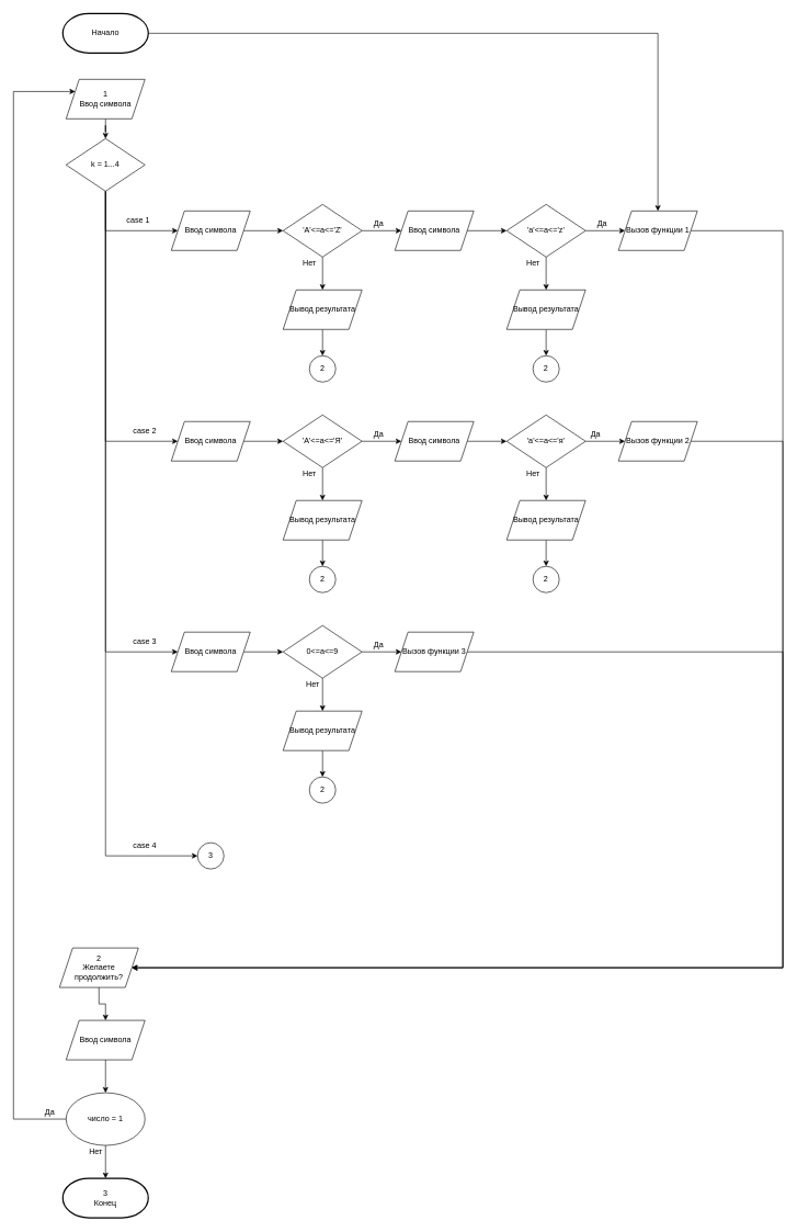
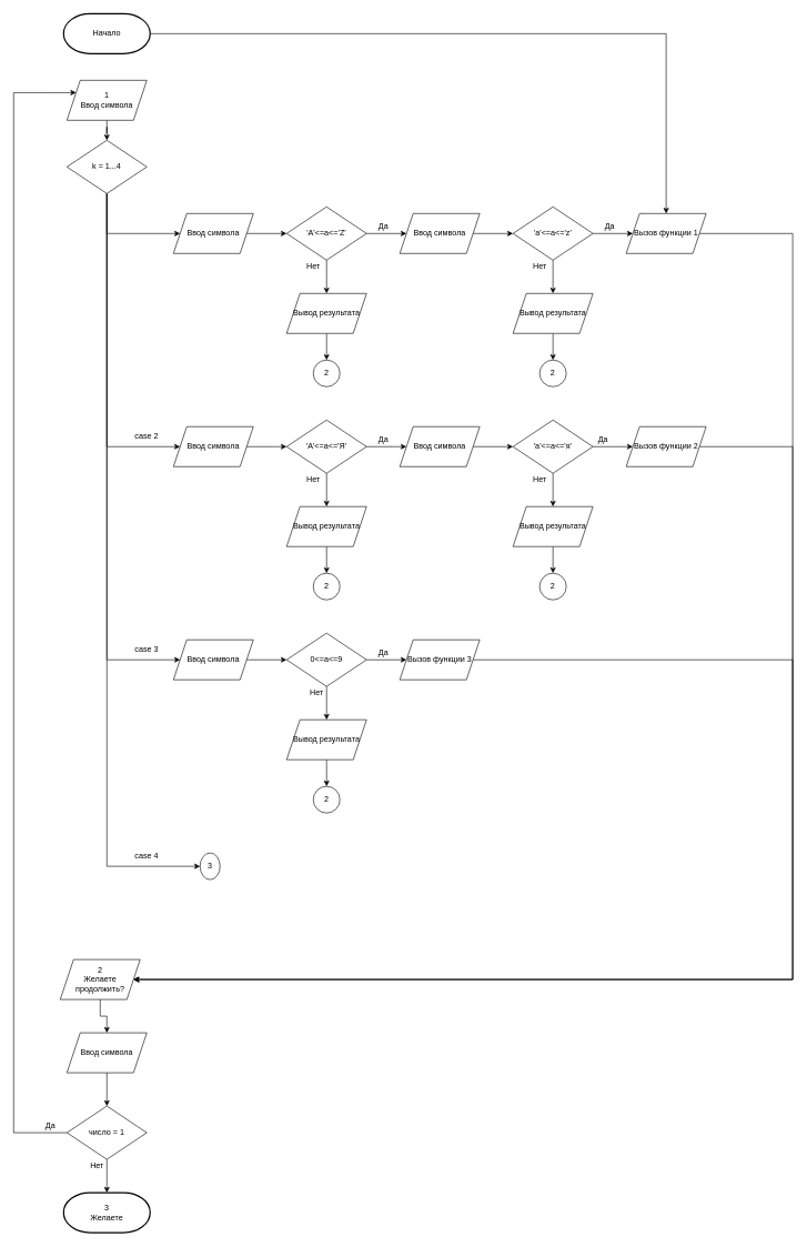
  <mxCell id="0" />
  <mxCell id="1" parent="0" />
  <mxCell id="2" value="" style="edgeStyle=orthogonalEdgeStyle;rounded=0;orthogonalLoop=1;jettySize=auto;html=1;" parent="1" source="3" target="22" edge="1"><mxGeometry relative="1" as="geometry" /></mxCell>
  <mxCell id="3" value="Начало" style="strokeWidth=2;html=1;shape=mxgraph.flowchart.terminator;whiteSpace=wrap;" parent="1" vertex="1"><mxGeometry x="95" y="20" width="130" height="60" as="geometry" /></mxCell>
  <mxCell id="4" value="" style="edgeStyle=orthogonalEdgeStyle;rounded=0;orthogonalLoop=1;jettySize=auto;html=1;" parent="1" source="5" target="10" edge="1"><mxGeometry relative="1" as="geometry" /></mxCell>
  <mxCell id="5" value="1&lt;br&gt;Ввод символа" style="shape=parallelogram;perimeter=parallelogramPerimeter;whiteSpace=wrap;html=1;fixedSize=1;" parent="1" vertex="1"><mxGeometry x="100" y="120" width="120" height="60" as="geometry" /></mxCell>
  <mxCell id="6" style="edgeStyle=orthogonalEdgeStyle;rounded=0;orthogonalLoop=1;jettySize=auto;html=1;exitX=0.5;exitY=1;exitDx=0;exitDy=0;entryX=0;entryY=0.5;entryDx=0;entryDy=0;" parent="1" source="10" target="12" edge="1"><mxGeometry relative="1" as="geometry"><Array as="points"><mxPoint x="160" y="350" /></Array></mxGeometry></mxCell>
  <mxCell id="7" style="edgeStyle=orthogonalEdgeStyle;rounded=0;orthogonalLoop=1;jettySize=auto;html=1;exitX=0.5;exitY=1;exitDx=0;exitDy=0;entryX=0;entryY=0.5;entryDx=0;entryDy=0;" parent="1" source="10" target="30" edge="1"><mxGeometry relative="1" as="geometry"><Array as="points"><mxPoint x="160" y="670" /></Array></mxGeometry></mxCell>
  <mxCell id="8" style="edgeStyle=orthogonalEdgeStyle;rounded=0;orthogonalLoop=1;jettySize=auto;html=1;exitX=0.5;exitY=1;exitDx=0;exitDy=0;entryX=0;entryY=0.5;entryDx=0;entryDy=0;" parent="1" source="10" target="48" edge="1"><mxGeometry relative="1" as="geometry"><Array as="points"><mxPoint x="160" y="990" /></Array></mxGeometry></mxCell>
  <mxCell id="9" style="edgeStyle=orthogonalEdgeStyle;rounded=0;orthogonalLoop=1;jettySize=auto;html=1;exitX=0.5;exitY=1;exitDx=0;exitDy=0;entryX=0;entryY=0.5;entryDx=0;entryDy=0;" parent="1" source="10" target="55" edge="1"><mxGeometry relative="1" as="geometry" /></mxCell>
  <mxCell id="10" value="k = 1...4" style="rhombus;whiteSpace=wrap;html=1;" parent="1" vertex="1"><mxGeometry x="100" y="210" width="120" height="80" as="geometry" /></mxCell>
  <mxCell id="11" value="" style="edgeStyle=orthogonalEdgeStyle;rounded=0;orthogonalLoop=1;jettySize=auto;html=1;" parent="1" source="12" target="15" edge="1"><mxGeometry relative="1" as="geometry" /></mxCell>
  <mxCell id="12" value="Ввод символа" style="shape=parallelogram;perimeter=parallelogramPerimeter;whiteSpace=wrap;html=1;fixedSize=1;" parent="1" vertex="1"><mxGeometry x="260" y="320" width="120" height="60" as="geometry" /></mxCell>
  <mxCell id="13" value="" style="edgeStyle=orthogonalEdgeStyle;rounded=0;orthogonalLoop=1;jettySize=auto;html=1;" parent="1" source="15" target="17" edge="1"><mxGeometry relative="1" as="geometry" /></mxCell>
  <mxCell id="14" value="" style="edgeStyle=orthogonalEdgeStyle;rounded=0;orthogonalLoop=1;jettySize=auto;html=1;" parent="1" source="15" target="26" edge="1"><mxGeometry relative="1" as="geometry" /></mxCell>
  <mxCell id="15" value="'A'&amp;lt;=a&amp;lt;='Z'" style="rhombus;whiteSpace=wrap;html=1;" parent="1" vertex="1"><mxGeometry x="430" y="310" width="120" height="80" as="geometry" /></mxCell>
  <mxCell id="16" value="" style="edgeStyle=orthogonalEdgeStyle;rounded=0;orthogonalLoop=1;jettySize=auto;html=1;" parent="1" source="17" target="20" edge="1"><mxGeometry relative="1" as="geometry" /></mxCell>
  <mxCell id="17" value="Ввод символа" style="shape=parallelogram;perimeter=parallelogramPerimeter;whiteSpace=wrap;html=1;fixedSize=1;" parent="1" vertex="1"><mxGeometry x="600" y="320" width="120" height="60" as="geometry" /></mxCell>
  <mxCell id="18" value="" style="edgeStyle=orthogonalEdgeStyle;rounded=0;orthogonalLoop=1;jettySize=auto;html=1;" parent="1" source="20" target="22" edge="1"><mxGeometry relative="1" as="geometry" /></mxCell>
  <mxCell id="19" value="" style="edgeStyle=orthogonalEdgeStyle;rounded=0;orthogonalLoop=1;jettySize=auto;html=1;" parent="1" source="20" target="24" edge="1"><mxGeometry relative="1" as="geometry" /></mxCell>
  <mxCell id="20" value="'a'&amp;lt;=a&amp;lt;='z'" style="rhombus;whiteSpace=wrap;html=1;" parent="1" vertex="1"><mxGeometry x="770" y="310" width="120" height="80" as="geometry" /></mxCell>
  <mxCell id="21" style="edgeStyle=orthogonalEdgeStyle;rounded=0;orthogonalLoop=1;jettySize=auto;html=1;exitX=1;exitY=0.5;exitDx=0;exitDy=0;entryX=1;entryY=0.5;entryDx=0;entryDy=0;" parent="1" source="22" target="59" edge="1"><mxGeometry relative="1" as="geometry"><Array as="points"><mxPoint x="1190" y="350" /><mxPoint x="1190" y="1470" /></Array></mxGeometry></mxCell>
  <mxCell id="22" value="Вызов функции 1" style="shape=parallelogram;perimeter=parallelogramPerimeter;whiteSpace=wrap;html=1;fixedSize=1;" parent="1" vertex="1"><mxGeometry x="940" y="320" width="120" height="60" as="geometry" /></mxCell>
  <mxCell id="23" value="" style="edgeStyle=orthogonalEdgeStyle;rounded=0;orthogonalLoop=1;jettySize=auto;html=1;" parent="1" source="24" target="28" edge="1"><mxGeometry relative="1" as="geometry" /></mxCell>
  <mxCell id="24" value="Вывод результата" style="shape=parallelogram;perimeter=parallelogramPerimeter;whiteSpace=wrap;html=1;fixedSize=1;" parent="1" vertex="1"><mxGeometry x="770" y="440" width="120" height="60" as="geometry" /></mxCell>
  <mxCell id="25" style="edgeStyle=orthogonalEdgeStyle;rounded=0;orthogonalLoop=1;jettySize=auto;html=1;exitX=0.5;exitY=1;exitDx=0;exitDy=0;entryX=0.5;entryY=0;entryDx=0;entryDy=0;" parent="1" source="26" target="27" edge="1"><mxGeometry relative="1" as="geometry" /></mxCell>
  <mxCell id="26" value="Вывод результата" style="shape=parallelogram;perimeter=parallelogramPerimeter;whiteSpace=wrap;html=1;fixedSize=1;" parent="1" vertex="1"><mxGeometry x="430" y="440" width="120" height="60" as="geometry" /></mxCell>
  <mxCell id="27" value="2" style="ellipse;whiteSpace=wrap;html=1;aspect=fixed;" parent="1" vertex="1"><mxGeometry x="470" y="540" width="40" height="40" as="geometry" /></mxCell>
  <mxCell id="28" value="2" style="ellipse;whiteSpace=wrap;html=1;aspect=fixed;" parent="1" vertex="1"><mxGeometry x="810" y="540" width="40" height="40" as="geometry" /></mxCell>
  <mxCell id="29" value="" style="edgeStyle=orthogonalEdgeStyle;rounded=0;orthogonalLoop=1;jettySize=auto;html=1;" parent="1" source="30" target="33" edge="1"><mxGeometry relative="1" as="geometry" /></mxCell>
  <mxCell id="30" value="Ввод символа" style="shape=parallelogram;perimeter=parallelogramPerimeter;whiteSpace=wrap;html=1;fixedSize=1;" parent="1" vertex="1"><mxGeometry x="260" y="640" width="120" height="60" as="geometry" /></mxCell>
  <mxCell id="31" value="" style="edgeStyle=orthogonalEdgeStyle;rounded=0;orthogonalLoop=1;jettySize=auto;html=1;" parent="1" source="33" target="35" edge="1"><mxGeometry relative="1" as="geometry" /></mxCell>
  <mxCell id="32" value="" style="edgeStyle=orthogonalEdgeStyle;rounded=0;orthogonalLoop=1;jettySize=auto;html=1;" parent="1" source="33" target="44" edge="1"><mxGeometry relative="1" as="geometry" /></mxCell>
  <mxCell id="33" value="'A'&amp;lt;=a&amp;lt;='Я'" style="rhombus;whiteSpace=wrap;html=1;" parent="1" vertex="1"><mxGeometry x="430" y="630" width="120" height="80" as="geometry" /></mxCell>
  <mxCell id="34" value="" style="edgeStyle=orthogonalEdgeStyle;rounded=0;orthogonalLoop=1;jettySize=auto;html=1;" parent="1" source="35" target="38" edge="1"><mxGeometry relative="1" as="geometry" /></mxCell>
  <mxCell id="35" value="Ввод символа" style="shape=parallelogram;perimeter=parallelogramPerimeter;whiteSpace=wrap;html=1;fixedSize=1;" parent="1" vertex="1"><mxGeometry x="600" y="640" width="120" height="60" as="geometry" /></mxCell>
  <mxCell id="36" value="" style="edgeStyle=orthogonalEdgeStyle;rounded=0;orthogonalLoop=1;jettySize=auto;html=1;" parent="1" source="38" target="40" edge="1"><mxGeometry relative="1" as="geometry" /></mxCell>
  <mxCell id="37" value="" style="edgeStyle=orthogonalEdgeStyle;rounded=0;orthogonalLoop=1;jettySize=auto;html=1;" parent="1" source="38" target="42" edge="1"><mxGeometry relative="1" as="geometry" /></mxCell>
  <mxCell id="38" value="'a'&amp;lt;=a&amp;lt;='я'" style="rhombus;whiteSpace=wrap;html=1;" parent="1" vertex="1"><mxGeometry x="770" y="630" width="120" height="80" as="geometry" /></mxCell>
  <mxCell id="39" style="edgeStyle=orthogonalEdgeStyle;rounded=0;orthogonalLoop=1;jettySize=auto;html=1;exitX=1;exitY=0.5;exitDx=0;exitDy=0;entryX=1;entryY=0.5;entryDx=0;entryDy=0;" parent="1" source="40" target="59" edge="1"><mxGeometry relative="1" as="geometry"><Array as="points"><mxPoint x="1190" y="670" /><mxPoint x="1190" y="1470" /></Array></mxGeometry></mxCell>
  <mxCell id="40" value="Вызов функции 2" style="shape=parallelogram;perimeter=parallelogramPerimeter;whiteSpace=wrap;html=1;fixedSize=1;" parent="1" vertex="1"><mxGeometry x="940" y="640" width="120" height="60" as="geometry" /></mxCell>
  <mxCell id="41" value="" style="edgeStyle=orthogonalEdgeStyle;rounded=0;orthogonalLoop=1;jettySize=auto;html=1;" parent="1" source="42" target="46" edge="1"><mxGeometry relative="1" as="geometry" /></mxCell>
  <mxCell id="42" value="Вывод результата" style="shape=parallelogram;perimeter=parallelogramPerimeter;whiteSpace=wrap;html=1;fixedSize=1;" parent="1" vertex="1"><mxGeometry x="770" y="760" width="120" height="60" as="geometry" /></mxCell>
  <mxCell id="43" style="edgeStyle=orthogonalEdgeStyle;rounded=0;orthogonalLoop=1;jettySize=auto;html=1;exitX=0.5;exitY=1;exitDx=0;exitDy=0;entryX=0.5;entryY=0;entryDx=0;entryDy=0;" parent="1" source="44" target="45" edge="1"><mxGeometry relative="1" as="geometry" /></mxCell>
  <mxCell id="44" value="Вывод результата" style="shape=parallelogram;perimeter=parallelogramPerimeter;whiteSpace=wrap;html=1;fixedSize=1;" parent="1" vertex="1"><mxGeometry x="430" y="760" width="120" height="60" as="geometry" /></mxCell>
  <mxCell id="45" value="2" style="ellipse;whiteSpace=wrap;html=1;aspect=fixed;" parent="1" vertex="1"><mxGeometry x="470" y="860" width="40" height="40" as="geometry" /></mxCell>
  <mxCell id="46" value="2" style="ellipse;whiteSpace=wrap;html=1;aspect=fixed;" parent="1" vertex="1"><mxGeometry x="810" y="860" width="40" height="40" as="geometry" /></mxCell>
  <mxCell id="47" value="" style="edgeStyle=orthogonalEdgeStyle;rounded=0;orthogonalLoop=1;jettySize=auto;html=1;" parent="1" source="48" target="51" edge="1"><mxGeometry relative="1" as="geometry" /></mxCell>
  <mxCell id="48" value="Ввод символа" style="shape=parallelogram;perimeter=parallelogramPerimeter;whiteSpace=wrap;html=1;fixedSize=1;" parent="1" vertex="1"><mxGeometry x="260" y="960" width="120" height="60" as="geometry" /></mxCell>
  <mxCell id="49" value="" style="edgeStyle=orthogonalEdgeStyle;rounded=0;orthogonalLoop=1;jettySize=auto;html=1;" parent="1" source="51" target="53" edge="1"><mxGeometry relative="1" as="geometry" /></mxCell>
  <mxCell id="50" value="" style="edgeStyle=orthogonalEdgeStyle;rounded=0;orthogonalLoop=1;jettySize=auto;html=1;" parent="1" source="51" target="57" edge="1"><mxGeometry relative="1" as="geometry" /></mxCell>
  <mxCell id="51" value="0&amp;lt;=a&amp;lt;=9" style="rhombus;whiteSpace=wrap;html=1;" parent="1" vertex="1"><mxGeometry x="430" y="950" width="120" height="80" as="geometry" /></mxCell>
  <mxCell id="52" style="edgeStyle=orthogonalEdgeStyle;rounded=0;orthogonalLoop=1;jettySize=auto;html=1;exitX=0.5;exitY=1;exitDx=0;exitDy=0;entryX=0.5;entryY=0;entryDx=0;entryDy=0;" parent="1" source="53" target="54" edge="1"><mxGeometry relative="1" as="geometry" /></mxCell>
  <mxCell id="53" value="Вывод результата" style="shape=parallelogram;perimeter=parallelogramPerimeter;whiteSpace=wrap;html=1;fixedSize=1;" parent="1" vertex="1"><mxGeometry x="430" y="1080" width="120" height="60" as="geometry" /></mxCell>
  <mxCell id="54" value="2" style="ellipse;whiteSpace=wrap;html=1;aspect=fixed;" parent="1" vertex="1"><mxGeometry x="470" y="1180" width="40" height="40" as="geometry" /></mxCell>
- <mxCell id="55" value="3" style="ellipse;whiteSpace=wrap;html=1;aspect=fixed;" parent="1" vertex="1"><mxGeometry x="300" y="1280" width="40" height="40" as="geometry" /></mxCell>
+ <mxCell id="55" value="3" style="ellipse;whiteSpace=wrap;html=1;aspect=fixed;" parent="1" vertex="1"><mxGeometry x="300" y="1280" width="30" height="40" as="geometry" /></mxCell>
  <mxCell id="56" style="edgeStyle=orthogonalEdgeStyle;rounded=0;orthogonalLoop=1;jettySize=auto;html=1;exitX=1;exitY=0.5;exitDx=0;exitDy=0;entryX=1;entryY=0.5;entryDx=0;entryDy=0;" parent="1" source="57" target="59" edge="1"><mxGeometry relative="1" as="geometry"><mxPoint x="200" y="1470" as="targetPoint" /><Array as="points"><mxPoint x="1190" y="990" /><mxPoint x="1190" y="1470" /></Array></mxGeometry></mxCell>
  <mxCell id="57" value="Вызов функции 3" style="shape=parallelogram;perimeter=parallelogramPerimeter;whiteSpace=wrap;html=1;fixedSize=1;" parent="1" vertex="1"><mxGeometry x="600" y="960" width="120" height="60" as="geometry" /></mxCell>
  <mxCell id="58" value="" style="edgeStyle=orthogonalEdgeStyle;rounded=0;orthogonalLoop=1;jettySize=auto;html=1;" parent="1" source="59" target="61" edge="1"><mxGeometry relative="1" as="geometry" /></mxCell>
  <mxCell id="59" value="2&lt;br&gt;Желаете продолжить?" style="shape=parallelogram;perimeter=parallelogramPerimeter;whiteSpace=wrap;html=1;fixedSize=1;" parent="1" vertex="1"><mxGeometry x="90" y="1440" width="120" height="60" as="geometry" /></mxCell>
  <mxCell id="60" value="" style="edgeStyle=orthogonalEdgeStyle;rounded=0;orthogonalLoop=1;jettySize=auto;html=1;" parent="1" source="61" target="64" edge="1"><mxGeometry relative="1" as="geometry" /></mxCell>
  <mxCell id="61" value="Ввод символа" style="shape=parallelogram;perimeter=parallelogramPerimeter;whiteSpace=wrap;html=1;fixedSize=1;" parent="1" vertex="1"><mxGeometry x="100" y="1550" width="120" height="60" as="geometry" /></mxCell>
  <mxCell id="62" value="" style="edgeStyle=orthogonalEdgeStyle;rounded=0;orthogonalLoop=1;jettySize=auto;html=1;" parent="1" source="64" target="65" edge="1"><mxGeometry relative="1" as="geometry" /></mxCell>
  <mxCell id="63" style="edgeStyle=orthogonalEdgeStyle;rounded=0;orthogonalLoop=1;jettySize=auto;html=1;exitX=0;exitY=0.5;exitDx=0;exitDy=0;entryX=0;entryY=0.25;entryDx=0;entryDy=0;" parent="1" source="64" target="5" edge="1"><mxGeometry relative="1" as="geometry"><Array as="points"><mxPoint x="20" y="1700" /><mxPoint x="20" y="138" /></Array></mxGeometry></mxCell>
- <mxCell id="64" value="число = 1" style="ellipse;whiteSpace=wrap;html=1;" parent="1" vertex="1"><mxGeometry x="100" y="1660" width="120" height="80" as="geometry" /></mxCell>
- <mxCell id="65" value="3&lt;br&gt;Конец" style="strokeWidth=2;html=1;shape=mxgraph.flowchart.terminator;whiteSpace=wrap;" parent="1" vertex="1"><mxGeometry x="95" y="1790" width="130" height="60" as="geometry" /></mxCell>
+ <mxCell id="64" value="число = 1" style="rhombus;whiteSpace=wrap;html=1;" parent="1" vertex="1"><mxGeometry x="100" y="1660" width="120" height="80" as="geometry" /></mxCell>
+ <mxCell id="65" value="3&lt;br&gt;Желаете" style="strokeWidth=2;html=1;shape=mxgraph.flowchart.terminator;whiteSpace=wrap;" parent="1" vertex="1"><mxGeometry x="95" y="1790" width="130" height="60" as="geometry" /></mxCell>
  <mxCell id="66" value="Да" style="text;html=1;align=center;verticalAlign=middle;resizable=0;points=[];autosize=1;strokeColor=none;fillColor=none;" parent="1" vertex="1"><mxGeometry x="60" y="1680" width="30" height="20" as="geometry" /></mxCell>
  <mxCell id="67" value="Нет" style="text;html=1;align=center;verticalAlign=middle;resizable=0;points=[];autosize=1;strokeColor=none;fillColor=none;" parent="1" vertex="1"><mxGeometry x="125" y="1740" width="40" height="20" as="geometry" /></mxCell>
  <mxCell id="68" value="Да" style="text;html=1;align=center;verticalAlign=middle;resizable=0;points=[];autosize=1;strokeColor=none;fillColor=none;" parent="1" vertex="1"><mxGeometry x="560" y="970" width="30" height="20" as="geometry" /></mxCell>
  <mxCell id="69" value="Нет" style="text;html=1;align=center;verticalAlign=middle;resizable=0;points=[];autosize=1;strokeColor=none;fillColor=none;" parent="1" vertex="1"><mxGeometry x="455" y="1030" width="40" height="20" as="geometry" /></mxCell>
  <mxCell id="70" value="Да" style="text;html=1;align=center;verticalAlign=middle;resizable=0;points=[];autosize=1;strokeColor=none;fillColor=none;" parent="1" vertex="1"><mxGeometry x="560" y="650" width="30" height="20" as="geometry" /></mxCell>
  <mxCell id="71" value="Нет" style="text;html=1;align=center;verticalAlign=middle;resizable=0;points=[];autosize=1;strokeColor=none;fillColor=none;" parent="1" vertex="1"><mxGeometry x="450" y="710" width="40" height="20" as="geometry" /></mxCell>
  <mxCell id="72" value="Нет" style="text;html=1;align=center;verticalAlign=middle;resizable=0;points=[];autosize=1;strokeColor=none;fillColor=none;" parent="1" vertex="1"><mxGeometry x="790" y="710" width="40" height="20" as="geometry" /></mxCell>
  <mxCell id="73" value="Да" style="text;html=1;align=center;verticalAlign=middle;resizable=0;points=[];autosize=1;strokeColor=none;fillColor=none;" parent="1" vertex="1"><mxGeometry x="890" y="650" width="30" height="20" as="geometry" /></mxCell>
  <mxCell id="74" value="Да" style="text;html=1;align=center;verticalAlign=middle;resizable=0;points=[];autosize=1;strokeColor=none;fillColor=none;" parent="1" vertex="1"><mxGeometry x="560" y="330" width="30" height="20" as="geometry" /></mxCell>
  <mxCell id="75" value="Нет" style="text;html=1;align=center;verticalAlign=middle;resizable=0;points=[];autosize=1;strokeColor=none;fillColor=none;" parent="1" vertex="1"><mxGeometry x="450" y="390" width="40" height="20" as="geometry" /></mxCell>
  <mxCell id="76" value="Нет" style="text;html=1;align=center;verticalAlign=middle;resizable=0;points=[];autosize=1;strokeColor=none;fillColor=none;" parent="1" vertex="1"><mxGeometry x="790" y="390" width="40" height="20" as="geometry" /></mxCell>
  <mxCell id="77" value="Да" style="text;html=1;align=center;verticalAlign=middle;resizable=0;points=[];autosize=1;strokeColor=none;fillColor=none;" parent="1" vertex="1"><mxGeometry x="900" y="330" width="30" height="20" as="geometry" /></mxCell>
- <mxCell id="78" value="case 1" style="text;html=1;strokeColor=none;fillColor=none;align=center;verticalAlign=middle;whiteSpace=wrap;rounded=0;" parent="1" vertex="1"><mxGeometry x="180" y="320" width="60" height="30" as="geometry" /></mxCell>
  <mxCell id="79" value="case 2&lt;span style=&quot;color: rgba(0 , 0 , 0 , 0) ; font-family: monospace ; font-size: 0px&quot;&gt;%3CmxGraphModel%3E%3Croot%3E%3CmxCell%20id%3D%220%22%2F%3E%3CmxCell%20id%3D%221%22%20parent%3D%220%22%2F%3E%3CmxCell%20id%3D%222%22%20value%3D%22case%201%22%20style%3D%22text%3Bhtml%3D1%3BstrokeColor%3Dnone%3BfillColor%3Dnone%3Balign%3Dcenter%3BverticalAlign%3Dmiddle%3BwhiteSpace%3Dwrap%3Brounded%3D0%3B%22%20vertex%3D%221%22%20parent%3D%221%22%3E%3CmxGeometry%20x%3D%22540%22%20y%3D%22400%22%20width%3D%2260%22%20height%3D%2230%22%20as%3D%22geometry%22%2F%3E%3C%2FmxCell%3E%3C%2Froot%3E%3C%2FmxGraphModel%3E&lt;/span&gt;" style="text;html=1;strokeColor=none;fillColor=none;align=center;verticalAlign=middle;whiteSpace=wrap;rounded=0;" parent="1" vertex="1"><mxGeometry x="190" y="640" width="60" height="30" as="geometry" /></mxCell>
  <mxCell id="80" value="case 3&lt;span style=&quot;color: rgba(0 , 0 , 0 , 0) ; font-family: monospace ; font-size: 0px&quot;&gt;%3CmxGraphModel%3E%3Croot%3E%3CmxCell%20id%3D%220%22%2F%3E%3CmxCell%20id%3D%221%22%20parent%3D%220%22%2F%3E%3CmxCell%20id%3D%222%22%20value%3D%22case%201%22%20style%3D%22text%3Bhtml%3D1%3BstrokeColor%3Dnone%3BfillColor%3Dnone%3Balign%3Dcenter%3BverticalAlign%3Dmiddle%3BwhiteSpace%3Dwrap%3Brounded%3D0%3B%22%20vertex%3D%221%22%20parent%3D%221%22%3E%3CmxGeometry%20x%3D%22540%22%20y%3D%22400%22%20width%3D%2260%22%20height%3D%2230%22%20as%3D%22geometry%22%2F%3E%3C%2FmxCell%3E%3C%2Froot%3E%3C%2FmxGraphModel%33&lt;/span&gt;" style="text;html=1;strokeColor=none;fillColor=none;align=center;verticalAlign=middle;whiteSpace=wrap;rounded=0;" parent="1" vertex="1"><mxGeometry x="190" y="960" width="60" height="30" as="geometry" /></mxCell>
  <mxCell id="81" value="case 4&lt;span style=&quot;color: rgba(0 , 0 , 0 , 0) ; font-family: monospace ; font-size: 0px&quot;&gt;%3CmxGraphModel%3E%3Croot%3E%3CmxCell%20id%3D%220%22%2F%3E%3CmxCell%20id%3D%221%22%20parent%3D%220%22%2F%3E%3CmxCell%20id%3D%222%22%20value%3D%22case%201%22%20style%3D%22text%3Bhtml%3D1%3BstrokeColor%3Dnone%3BfillColor%3Dnone%3Balign%3Dcenter%3BverticalAlign%3Dmiddle%3BwhiteSpace%3Dwrap%3Brounded%3D0%3B%22%20vertex%3D%221%22%20parent%3D%221%22%3E%3CmxGeometry%20x%3D%22540%22%20y%3D%22400%22%20width%3D%2260%22%20height%3D%2230%22%20as%3D%22geometry%22%2F%3E%3C%2FmxCell%3E%3C%2Froot%3E%3C%2FmxGraphModel%34&lt;/span&gt;" style="text;html=1;strokeColor=none;fillColor=none;align=center;verticalAlign=middle;whiteSpace=wrap;rounded=0;" parent="1" vertex="1"><mxGeometry x="190" y="1270" width="60" height="30" as="geometry" /></mxCell>
